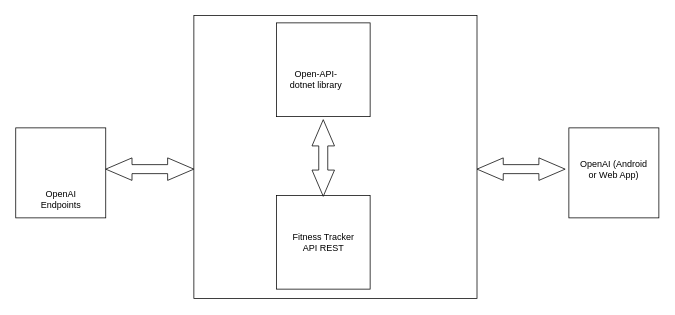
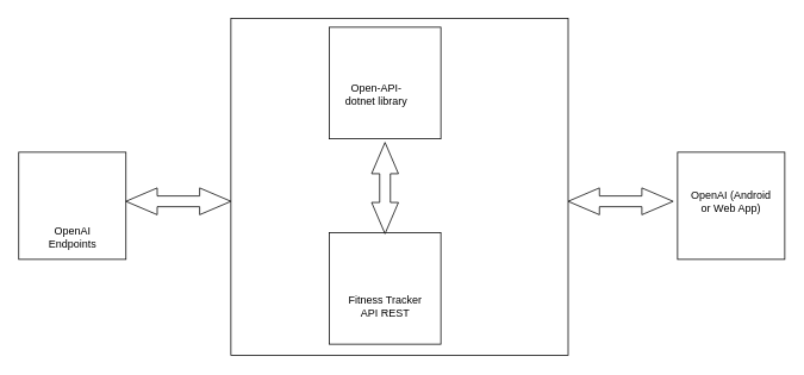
  <mxCell id="0" />
  <mxCell id="1" parent="0" />
  <mxCell id="2" value="" style="whiteSpace=wrap;html=1;aspect=fixed;" vertex="1" parent="1"><mxGeometry x="20.5" y="170" width="120" height="120" as="geometry" /></mxCell>
  <mxCell id="3" value="OpenAI Endpoints" style="text;html=1;align=center;verticalAlign=middle;whiteSpace=wrap;rounded=0;" vertex="1" parent="1"><mxGeometry x="50.5" y="250" width="60" height="30" as="geometry" /></mxCell>
  <mxCell id="4" value="" style="whiteSpace=wrap;html=1;aspect=fixed;" vertex="1" parent="1"><mxGeometry x="758" y="170" width="120" height="120" as="geometry" /></mxCell>
  <mxCell id="5" value="OpenAI (Android or Web App)" style="text;html=1;align=center;verticalAlign=middle;whiteSpace=wrap;rounded=0;" vertex="1" parent="1"><mxGeometry x="768" y="210" width="100" height="30" as="geometry" /></mxCell>
  <mxCell id="6" value="" style="whiteSpace=wrap;html=1;aspect=fixed;" vertex="1" parent="1"><mxGeometry x="258" y="20" width="377.5" height="377.5" as="geometry" /></mxCell>
  <mxCell id="7" value="" style="whiteSpace=wrap;html=1;aspect=fixed;" vertex="1" parent="1"><mxGeometry x="368.01" y="30" width="125" height="125" as="geometry" /></mxCell>
  <mxCell id="8" value="Open-API-dotnet library" style="text;html=1;align=center;verticalAlign=middle;whiteSpace=wrap;rounded=0;" vertex="1" parent="1"><mxGeometry x="376.76" y="90" width="87.5" height="30" as="geometry" /></mxCell>
  <mxCell id="9" value="" style="whiteSpace=wrap;html=1;aspect=fixed;" vertex="1" parent="1"><mxGeometry x="368" y="260" width="125" height="125" as="geometry" /></mxCell>
- <mxCell id="10" value="Fitness Tracker API REST" style="text;html=1;align=center;verticalAlign=middle;whiteSpace=wrap;rounded=0;" vertex="1" parent="1"><mxGeometry x="386.75" y="307.5" width="87.5" height="30" as="geometry" /></mxCell>
+ <mxCell id="10" value="Fitness Tracker API REST" style="text;html=1;align=center;verticalAlign=middle;whiteSpace=wrap;rounded=0;" vertex="1" parent="1"><mxGeometry x="386.75" y="327.5" width="87.5" height="30" as="geometry" /></mxCell>
  <mxCell id="11" value="" style="html=1;shadow=0;dashed=0;align=center;verticalAlign=middle;shape=mxgraph.arrows2.twoWayArrow;dy=0.6;dx=35;rotation=90;" vertex="1" parent="1"><mxGeometry x="379.41" y="195.16" width="102.2" height="30" as="geometry" /></mxCell>
  <mxCell id="12" value="" style="html=1;shadow=0;dashed=0;align=center;verticalAlign=middle;shape=mxgraph.arrows2.twoWayArrow;dy=0.6;dx=35;rotation=-180;" vertex="1" parent="1"><mxGeometry x="635.5" y="210" width="117.5" height="30" as="geometry" /></mxCell>
  <mxCell id="13" value="" style="html=1;shadow=0;dashed=0;align=center;verticalAlign=middle;shape=mxgraph.arrows2.twoWayArrow;dy=0.6;dx=35;rotation=-180;" vertex="1" parent="1"><mxGeometry x="140.5" y="210" width="117.5" height="30" as="geometry" /></mxCell>
